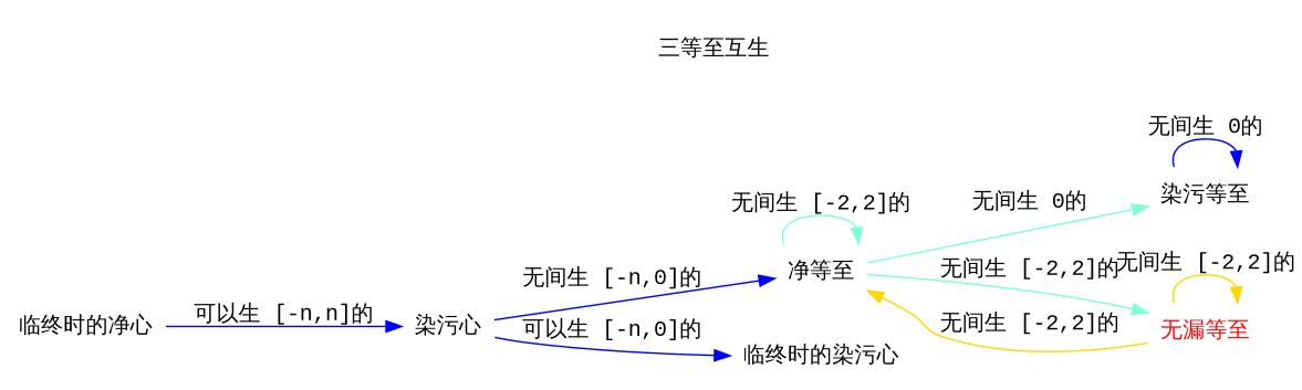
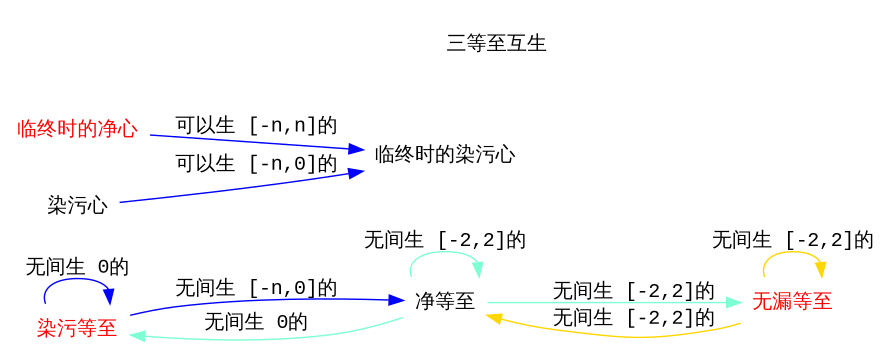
  digraph {
    fontname="Liberation Mono"
    label="\n            三等至互生\l\n            "
    labelloc=t
    rankdir=LR
    splines=true
    node [fontname="Liberation Mono" shape=none]
    edge [color=blue fontname="Liberation Mono"]
-   "染污等至" [fontcolor=black]
+   "染污等至" [fontcolor=red]
    "净等至" [fontcolor=black]
    "无漏等至" [fontcolor=red]
-   "临终时的净心"
+   "临终时的净心" [fontcolor=red]
    "染污心"
    "临终时的染污心"
    "染污等至" -> "染污等至" [label="无间生 0的"]
-   "染污心" -> "净等至" [label="无间生 \[-n,0\]的"]
+   "染污等至" -> "净等至" [label="无间生 \[-n,0\]的"]
    "净等至" -> "染污等至" [color=aquamarine label="无间生 0的"]
    "净等至" -> "净等至" [color=aquamarine label="无间生 \[-2,2\]的"]
    "净等至" -> "无漏等至" [color=aquamarine label="无间生 \[-2,2\]的"]
    "无漏等至" -> "净等至" [color=gold label="无间生 \[-2,2\]的"]
    "无漏等至" -> "无漏等至" [color=gold label="无间生 \[-2,2\]的"]
-   "临终时的净心" -> "染污心" [label="可以生 \[-n,n\]的"]
+   "临终时的净心" -> "临终时的染污心" [label="可以生 \[-n,n\]的"]
    "染污心" -> "临终时的染污心" [label="可以生 \[-n,0\]的"]
  }
